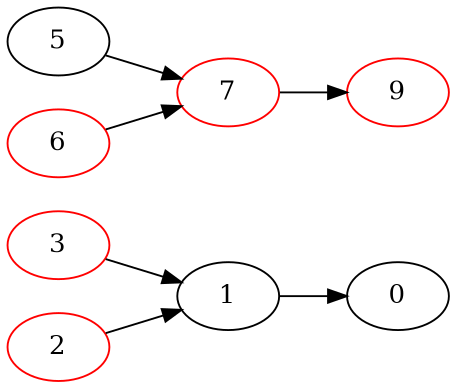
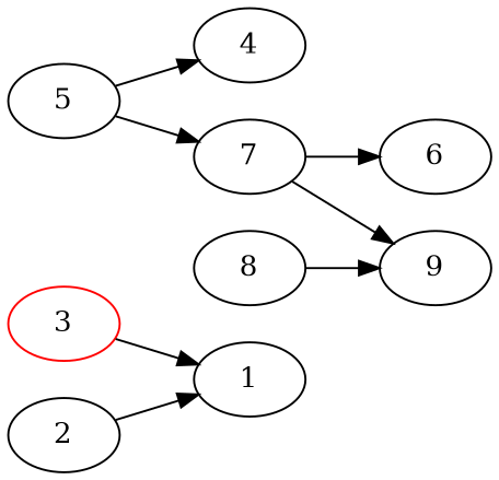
  digraph {
    rankdir=LR
    node [color=black]
    3 [color=red]
    1
-   0
    5
-   7 [color=red]
-   2 [color=red]
-   6 [color=red]
-   9 [color=red]
+   4
+   7
+   2
+   6
+   9
+   8
    3 -> 1
-   1 -> 0
+   5 -> 4
    5 -> 7
-   6 -> 7
+   7 -> 6
    7 -> 9
    2 -> 1
+   8 -> 9
  }
